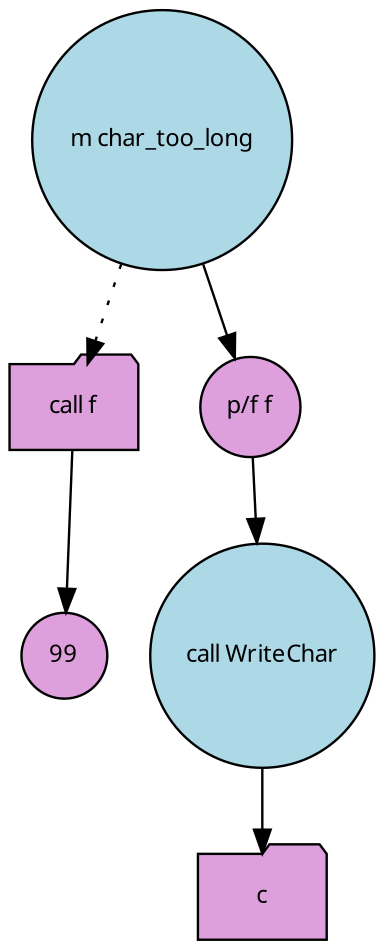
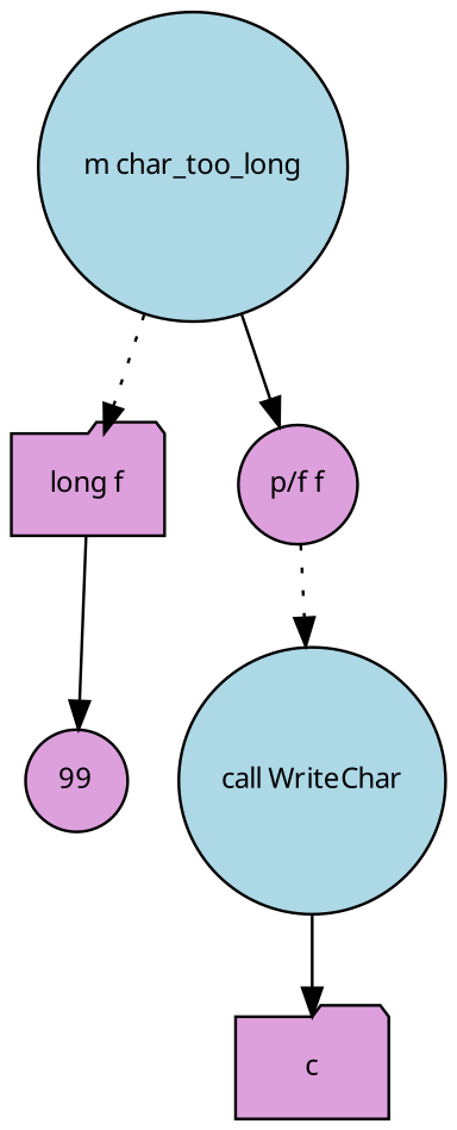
  digraph {
    fontname="Noto Sans"
    fontsize=10
    node [fillcolor=plum fontname="Noto Sans" fontsize=10 shape=circle style=filled]
    edge [fontname="Noto Sans" fontsize=10 style=solid]
    n1 [fillcolor=lightblue label="m char_too_long"]
-   n2 [label="call f" shape=folder]
+   n2 [label="long f" shape=folder]
    n3 [label="p/f f"]
    n4 [label=99]
    n5 [fillcolor=lightblue label="call WriteChar"]
    n6 [label=c shape=folder]
    n1 -> n2 [style=dotted]
    n1 -> n3
    n2 -> n4
-   n3 -> n5
+   n3 -> n5 [style=dotted]
    n5 -> n6
  }
